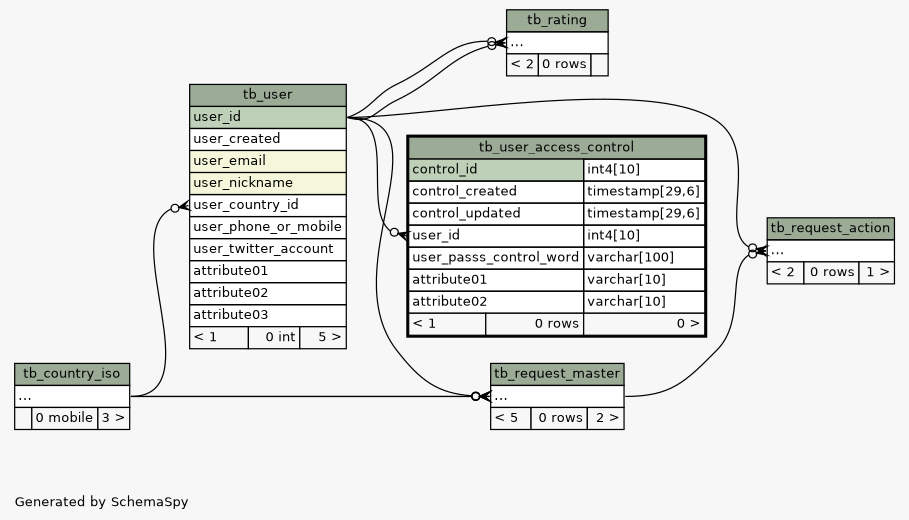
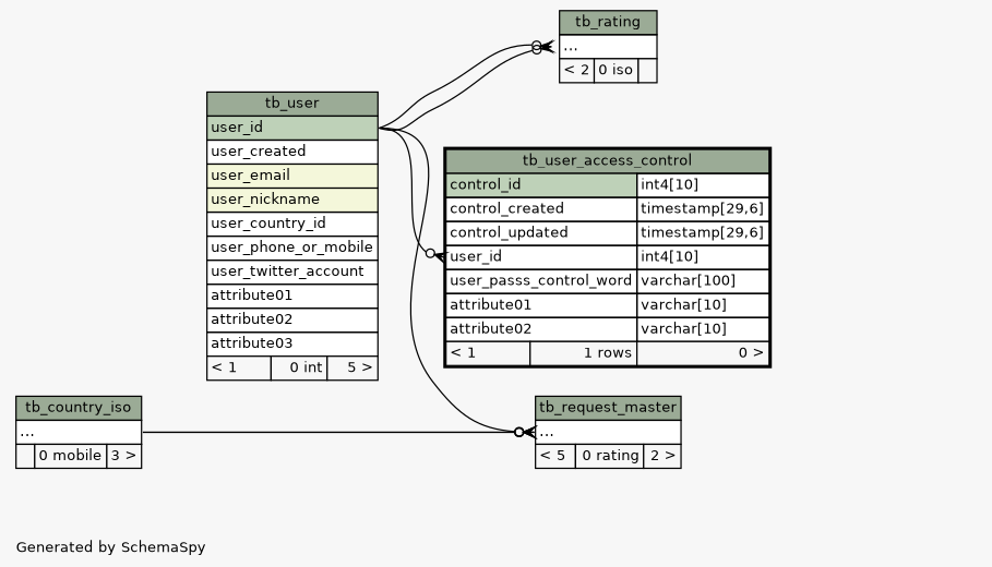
  digraph {
    bgcolor="#f7f7f7"
    fontname=Helvetica
    fontsize=11
    label="\nGenerated by SchemaSpy"
    labeljust=l
    nodesep=0.18
    rankdir=RL
    ranksep=0.46
    node [fontname=Helvetica fontsize=11 shape=plaintext]
    edge [arrowhead=none arrowsize=0.8 arrowtail=crowodot dir=back headport="user_id:e" tailport="elipses:w"]
-   n1 [label=<     <TABLE BORDER="0" CELLBORDER="1" CELLSPACING="0" BGCOLOR="#ffffff">       <TR><TD COLSPAN="3" BGCOLOR="#9bab96" ALIGN="CENTER">tb_rating</TD></TR>       <TR><TD PORT="elipses" COLSPAN="3" ALIGN="LEFT">...</TD></TR>       <TR><TD ALIGN="LEFT" BGCOLOR="#f7f7f7">&lt; 2</TD><TD ALIGN="RIGHT" BGCOLOR="#f7f7f7">0 rows</TD><TD ALIGN="RIGHT" BGCOLOR="#f7f7f7">  </TD></TR>     </TABLE>>]
+   n1 [label=<     <TABLE BORDER="0" CELLBORDER="1" CELLSPACING="0" BGCOLOR="#ffffff">       <TR><TD COLSPAN="3" BGCOLOR="#9bab96" ALIGN="CENTER">tb_rating</TD></TR>       <TR><TD PORT="elipses" COLSPAN="3" ALIGN="LEFT">...</TD></TR>       <TR><TD ALIGN="LEFT" BGCOLOR="#f7f7f7">&lt; 2</TD><TD ALIGN="RIGHT" BGCOLOR="#f7f7f7">0 iso</TD><TD ALIGN="RIGHT" BGCOLOR="#f7f7f7">  </TD></TR>     </TABLE>>]
    n2 [label=<     <TABLE BORDER="0" CELLBORDER="1" CELLSPACING="0" BGCOLOR="#ffffff">       <TR><TD COLSPAN="3" BGCOLOR="#9bab96" ALIGN="CENTER">tb_user</TD></TR>       <TR><TD PORT="user_id" COLSPAN="3" BGCOLOR="#bed1b8" ALIGN="LEFT">user_id</TD></TR>       <TR><TD PORT="user_created" COLSPAN="3" ALIGN="LEFT">user_created</TD></TR>       <TR><TD PORT="user_email" COLSPAN="3" BGCOLOR="#f4f7da" ALIGN="LEFT">user_email</TD></TR>       <TR><TD PORT="user_nickname" COLSPAN="3" BGCOLOR="#f4f7da" ALIGN="LEFT">user_nickname</TD></TR>       <TR><TD PORT="user_country_id" COLSPAN="3" ALIGN="LEFT">user_country_id</TD></TR>       <TR><TD PORT="user_phone_or_mobile" COLSPAN="3" ALIGN="LEFT">user_phone_or_mobile</TD></TR>       <TR><TD PORT="user_twitter_account" COLSPAN="3" ALIGN="LEFT">user_twitter_account</TD></TR>       <TR><TD PORT="attribute01" COLSPAN="3" ALIGN="LEFT">attribute01</TD></TR>       <TR><TD PORT="attribute02" COLSPAN="3" ALIGN="LEFT">attribute02</TD></TR>       <TR><TD PORT="attribute03" COLSPAN="3" ALIGN="LEFT">attribute03</TD></TR>       <TR><TD ALIGN="LEFT" BGCOLOR="#f7f7f7">&lt; 1</TD><TD ALIGN="RIGHT" BGCOLOR="#f7f7f7">0 int</TD><TD ALIGN="RIGHT" BGCOLOR="#f7f7f7">5 &gt;</TD></TR>     </TABLE>>]
    n3 [label=<     <TABLE BORDER="0" CELLBORDER="1" CELLSPACING="0" BGCOLOR="#ffffff">       <TR><TD COLSPAN="3" BGCOLOR="#9bab96" ALIGN="CENTER">tb_country_iso</TD></TR>       <TR><TD PORT="elipses" COLSPAN="3" ALIGN="LEFT">...</TD></TR>       <TR><TD ALIGN="LEFT" BGCOLOR="#f7f7f7">  </TD><TD ALIGN="RIGHT" BGCOLOR="#f7f7f7">0 mobile</TD><TD ALIGN="RIGHT" BGCOLOR="#f7f7f7">3 &gt;</TD></TR>     </TABLE>>]
-   n4 [label=<     <TABLE BORDER="0" CELLBORDER="1" CELLSPACING="0" BGCOLOR="#ffffff">       <TR><TD COLSPAN="3" BGCOLOR="#9bab96" ALIGN="CENTER">tb_request_action</TD></TR>       <TR><TD PORT="elipses" COLSPAN="3" ALIGN="LEFT">...</TD></TR>       <TR><TD ALIGN="LEFT" BGCOLOR="#f7f7f7">&lt; 2</TD><TD ALIGN="RIGHT" BGCOLOR="#f7f7f7">0 rows</TD><TD ALIGN="RIGHT" BGCOLOR="#f7f7f7">1 &gt;</TD></TR>     </TABLE>>]
-   n5 [label=<     <TABLE BORDER="0" CELLBORDER="1" CELLSPACING="0" BGCOLOR="#ffffff">       <TR><TD COLSPAN="3" BGCOLOR="#9bab96" ALIGN="CENTER">tb_request_master</TD></TR>       <TR><TD PORT="elipses" COLSPAN="3" ALIGN="LEFT">...</TD></TR>       <TR><TD ALIGN="LEFT" BGCOLOR="#f7f7f7">&lt; 5</TD><TD ALIGN="RIGHT" BGCOLOR="#f7f7f7">0 rows</TD><TD ALIGN="RIGHT" BGCOLOR="#f7f7f7">2 &gt;</TD></TR>     </TABLE>>]
-   n6 [label=<     <TABLE BORDER="2" CELLBORDER="1" CELLSPACING="0" BGCOLOR="#ffffff">       <TR><TD COLSPAN="3" BGCOLOR="#9bab96" ALIGN="CENTER">tb_user_access_control</TD></TR>       <TR><TD PORT="control_id" COLSPAN="2" BGCOLOR="#bed1b8" ALIGN="LEFT">control_id</TD><TD PORT="control_id.type" ALIGN="LEFT">int4[10]</TD></TR>       <TR><TD PORT="control_created" COLSPAN="2" ALIGN="LEFT">control_created</TD><TD PORT="control_created.type" ALIGN="LEFT">timestamp[29,6]</TD></TR>       <TR><TD PORT="control_updated" COLSPAN="2" ALIGN="LEFT">control_updated</TD><TD PORT="control_updated.type" ALIGN="LEFT">timestamp[29,6]</TD></TR>       <TR><TD PORT="user_id" COLSPAN="2" ALIGN="LEFT">user_id</TD><TD PORT="user_id.type" ALIGN="LEFT">int4[10]</TD></TR>       <TR><TD PORT="user_passs_control_word" COLSPAN="2" ALIGN="LEFT">user_passs_control_word</TD><TD PORT="user_passs_control_word.type" ALIGN="LEFT">varchar[100]</TD></TR>       <TR><TD PORT="attribute01" COLSPAN="2" ALIGN="LEFT">attribute01</TD><TD PORT="attribute01.type" ALIGN="LEFT">varchar[10]</TD></TR>       <TR><TD PORT="attribute02" COLSPAN="2" ALIGN="LEFT">attribute02</TD><TD PORT="attribute02.type" ALIGN="LEFT">varchar[10]</TD></TR>       <TR><TD ALIGN="LEFT" BGCOLOR="#f7f7f7">&lt; 1</TD><TD ALIGN="RIGHT" BGCOLOR="#f7f7f7">0 rows</TD><TD ALIGN="RIGHT" BGCOLOR="#f7f7f7">0 &gt;</TD></TR>     </TABLE>>]
+   n5 [label=<     <TABLE BORDER="0" CELLBORDER="1" CELLSPACING="0" BGCOLOR="#ffffff">       <TR><TD COLSPAN="3" BGCOLOR="#9bab96" ALIGN="CENTER">tb_request_master</TD></TR>       <TR><TD PORT="elipses" COLSPAN="3" ALIGN="LEFT">...</TD></TR>       <TR><TD ALIGN="LEFT" BGCOLOR="#f7f7f7">&lt; 5</TD><TD ALIGN="RIGHT" BGCOLOR="#f7f7f7">0 rating</TD><TD ALIGN="RIGHT" BGCOLOR="#f7f7f7">2 &gt;</TD></TR>     </TABLE>>]
+   n6 [label=<     <TABLE BORDER="2" CELLBORDER="1" CELLSPACING="0" BGCOLOR="#ffffff">       <TR><TD COLSPAN="3" BGCOLOR="#9bab96" ALIGN="CENTER">tb_user_access_control</TD></TR>       <TR><TD PORT="control_id" COLSPAN="2" BGCOLOR="#bed1b8" ALIGN="LEFT">control_id</TD><TD PORT="control_id.type" ALIGN="LEFT">int4[10]</TD></TR>       <TR><TD PORT="control_created" COLSPAN="2" ALIGN="LEFT">control_created</TD><TD PORT="control_created.type" ALIGN="LEFT">timestamp[29,6]</TD></TR>       <TR><TD PORT="control_updated" COLSPAN="2" ALIGN="LEFT">control_updated</TD><TD PORT="control_updated.type" ALIGN="LEFT">timestamp[29,6]</TD></TR>       <TR><TD PORT="user_id" COLSPAN="2" ALIGN="LEFT">user_id</TD><TD PORT="user_id.type" ALIGN="LEFT">int4[10]</TD></TR>       <TR><TD PORT="user_passs_control_word" COLSPAN="2" ALIGN="LEFT">user_passs_control_word</TD><TD PORT="user_passs_control_word.type" ALIGN="LEFT">varchar[100]</TD></TR>       <TR><TD PORT="attribute01" COLSPAN="2" ALIGN="LEFT">attribute01</TD><TD PORT="attribute01.type" ALIGN="LEFT">varchar[10]</TD></TR>       <TR><TD PORT="attribute02" COLSPAN="2" ALIGN="LEFT">attribute02</TD><TD PORT="attribute02.type" ALIGN="LEFT">varchar[10]</TD></TR>       <TR><TD ALIGN="LEFT" BGCOLOR="#f7f7f7">&lt; 1</TD><TD ALIGN="RIGHT" BGCOLOR="#f7f7f7">1 rows</TD><TD ALIGN="RIGHT" BGCOLOR="#f7f7f7">0 &gt;</TD></TR>     </TABLE>>]
    n1 -> n2
    n1 -> n2
-   n2 -> n3 [headport="elipses:e" tailport="user_country_id:w"]
-   n4 -> n2
-   n4 -> n5 [headport="elipses:e"]
    n5 -> n2
    n5 -> n3 [headport="elipses:e"]
    n5 -> n3 [headport="elipses:e"]
    n6 -> n2 [tailport="user_id:w"]
  }
